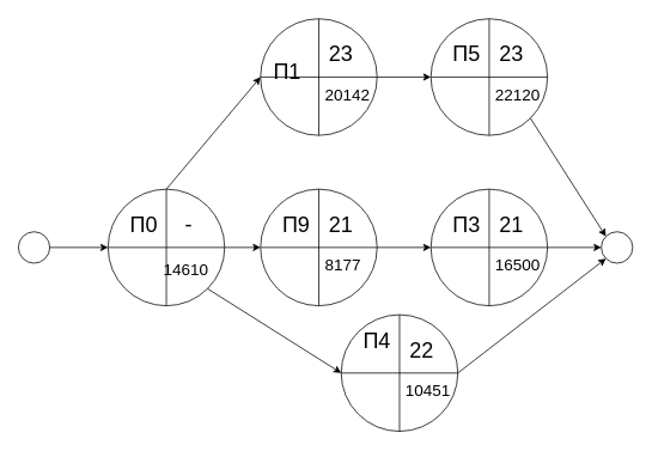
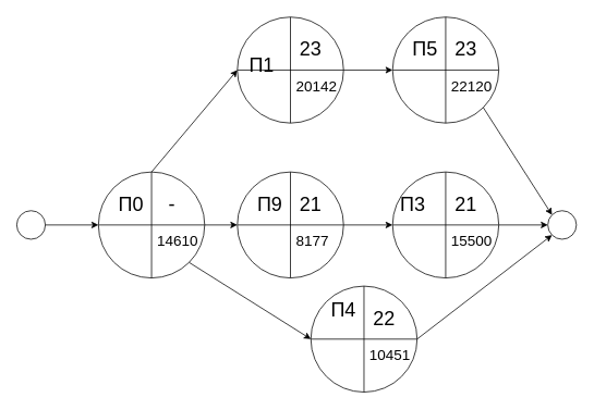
  <mxCell id="0" />
  <mxCell id="1" parent="0" />
  <mxCell id="2" value="" style="endArrow=classic;html=1;rounded=0;exitX=1;exitY=0.5;exitDx=0;exitDy=0;entryX=0;entryY=0.5;entryDx=0;entryDy=0;" edge="1" parent="1"><mxGeometry width="50" height="50" relative="1" as="geometry"><mxPoint x="50" y="275" as="sourcePoint" /><mxPoint x="120" y="275" as="targetPoint" /></mxGeometry></mxCell>
  <mxCell id="3" value="" style="ellipse;whiteSpace=wrap;html=1;aspect=fixed;" vertex="1" parent="1"><mxGeometry x="20" y="257.5" width="35" height="35" as="geometry" /></mxCell>
  <mxCell id="4" value="" style="endArrow=classic;html=1;rounded=0;exitX=1;exitY=0.5;exitDx=0;exitDy=0;entryX=0;entryY=0.5;entryDx=0;entryDy=0;" edge="1" parent="1" source="7" target="19"><mxGeometry width="50" height="50" relative="1" as="geometry"><mxPoint x="230.962" y="229.038" as="sourcePoint" /><mxPoint x="349.038" y="170.962" as="targetPoint" /></mxGeometry></mxCell>
  <mxCell id="5" value="" style="ellipse;whiteSpace=wrap;html=1;aspect=fixed;" vertex="1" parent="1"><mxGeometry x="670" y="257.5" width="35" height="35" as="geometry" /></mxCell>
  <mxCell id="6" value="" style="endArrow=classic;html=1;rounded=0;exitX=1;exitY=0.5;exitDx=0;exitDy=0;entryX=0;entryY=0.5;entryDx=0;entryDy=0;" edge="1" parent="1" source="13" target="5"><mxGeometry width="50" height="50" relative="1" as="geometry"><mxPoint x="460" y="275" as="sourcePoint" /><mxPoint x="360" y="200" as="targetPoint" /></mxGeometry></mxCell>
  <mxCell id="7" value="" style="ellipse;whiteSpace=wrap;html=1;aspect=fixed;" vertex="1" parent="1"><mxGeometry x="120" y="210" width="130" height="130" as="geometry" /></mxCell>
  <mxCell id="8" value="" style="endArrow=none;html=1;rounded=0;exitX=0;exitY=0.5;exitDx=0;exitDy=0;entryX=1;entryY=0.5;entryDx=0;entryDy=0;" edge="1" parent="1" source="7" target="7"><mxGeometry width="50" height="50" relative="1" as="geometry"><mxPoint x="210" y="320" as="sourcePoint" /><mxPoint x="260" y="270" as="targetPoint" /></mxGeometry></mxCell>
  <mxCell id="9" value="" style="endArrow=none;html=1;rounded=0;exitX=0.5;exitY=1;exitDx=0;exitDy=0;entryX=0.5;entryY=0;entryDx=0;entryDy=0;" edge="1" parent="1" source="7" target="7"><mxGeometry width="50" height="50" relative="1" as="geometry"><mxPoint x="210" y="320" as="sourcePoint" /><mxPoint x="185" y="275" as="targetPoint" /></mxGeometry></mxCell>
  <mxCell id="10" value="&lt;span style=&quot;font-size: 24px;&quot;&gt;П0&lt;/span&gt;" style="text;html=1;strokeColor=none;fillColor=none;align=center;verticalAlign=middle;whiteSpace=wrap;rounded=0;" vertex="1" parent="1"><mxGeometry x="140" y="230" width="40" height="40" as="geometry" /></mxCell>
- <mxCell id="11" value="&lt;font style=&quot;font-size: 18px;&quot;&gt;14610&lt;/font&gt;" style="text;html=1;strokeColor=none;fillColor=none;align=left;verticalAlign=middle;whiteSpace=wrap;rounded=0;" vertex="1" parent="1"><mxGeometry x="180" y="285" width="60" height="30" as="geometry" /></mxCell>
+ <mxCell id="11" value="&lt;font style=&quot;font-size: 18px;&quot;&gt;14610&lt;/font&gt;" style="text;html=1;strokeColor=none;fillColor=none;align=left;verticalAlign=middle;whiteSpace=wrap;rounded=0;" vertex="1" parent="1"><mxGeometry x="190" y="280" width="60" height="30" as="geometry" /></mxCell>
  <mxCell id="12" value="&lt;span style=&quot;font-size: 24px;&quot;&gt;-&lt;/span&gt;" style="text;html=1;strokeColor=none;fillColor=none;align=center;verticalAlign=middle;whiteSpace=wrap;rounded=0;" vertex="1" parent="1"><mxGeometry x="190" y="230" width="40" height="40" as="geometry" /></mxCell>
  <mxCell id="13" value="" style="ellipse;whiteSpace=wrap;html=1;aspect=fixed;" vertex="1" parent="1"><mxGeometry x="480" y="210" width="130" height="130" as="geometry" /></mxCell>
  <mxCell id="14" value="" style="endArrow=none;html=1;rounded=0;exitX=0;exitY=0.5;exitDx=0;exitDy=0;entryX=1;entryY=0.5;entryDx=0;entryDy=0;" edge="1" parent="1" source="13" target="13"><mxGeometry width="50" height="50" relative="1" as="geometry"><mxPoint x="570" y="320" as="sourcePoint" /><mxPoint x="620" y="270" as="targetPoint" /></mxGeometry></mxCell>
  <mxCell id="15" value="" style="endArrow=none;html=1;rounded=0;exitX=0.5;exitY=1;exitDx=0;exitDy=0;entryX=0.5;entryY=0;entryDx=0;entryDy=0;" edge="1" parent="1" source="13" target="13"><mxGeometry width="50" height="50" relative="1" as="geometry"><mxPoint x="570" y="320" as="sourcePoint" /><mxPoint x="545" y="275" as="targetPoint" /></mxGeometry></mxCell>
- <mxCell id="16" value="&lt;span style=&quot;font-size: 24px;&quot;&gt;П3&lt;/span&gt;" style="text;html=1;strokeColor=none;fillColor=none;align=center;verticalAlign=middle;whiteSpace=wrap;rounded=0;" vertex="1" parent="1"><mxGeometry x="500" y="230" width="40" height="40" as="geometry" /></mxCell>
- <mxCell id="17" value="&lt;font style=&quot;font-size: 18px;&quot;&gt;16500&lt;/font&gt;" style="text;html=1;strokeColor=none;fillColor=none;align=left;verticalAlign=middle;whiteSpace=wrap;rounded=0;" vertex="1" parent="1"><mxGeometry x="550" y="280" width="60" height="30" as="geometry" /></mxCell>
+ <mxCell id="16" value="&lt;span style=&quot;font-size: 24px;&quot;&gt;П3&lt;/span&gt;" style="text;html=1;strokeColor=none;fillColor=none;align=center;verticalAlign=middle;whiteSpace=wrap;rounded=0;" vertex="1" parent="1"><mxGeometry x="485" y="230" width="40" height="40" as="geometry" /></mxCell>
+ <mxCell id="17" value="&lt;font style=&quot;font-size: 18px;&quot;&gt;15500&lt;/font&gt;" style="text;html=1;strokeColor=none;fillColor=none;align=left;verticalAlign=middle;whiteSpace=wrap;rounded=0;" vertex="1" parent="1"><mxGeometry x="550" y="280" width="60" height="30" as="geometry" /></mxCell>
  <mxCell id="18" value="&lt;span style=&quot;font-size: 24px;&quot;&gt;21&lt;br&gt;&lt;/span&gt;" style="text;html=1;strokeColor=none;fillColor=none;align=center;verticalAlign=middle;whiteSpace=wrap;rounded=0;" vertex="1" parent="1"><mxGeometry x="550" y="230" width="40" height="40" as="geometry" /></mxCell>
  <mxCell id="19" value="" style="ellipse;whiteSpace=wrap;html=1;aspect=fixed;" vertex="1" parent="1"><mxGeometry x="290" y="210" width="130" height="130" as="geometry" /></mxCell>
  <mxCell id="20" value="" style="endArrow=none;html=1;rounded=0;exitX=0;exitY=0.5;exitDx=0;exitDy=0;entryX=1;entryY=0.5;entryDx=0;entryDy=0;" edge="1" parent="1" source="19" target="19"><mxGeometry width="50" height="50" relative="1" as="geometry"><mxPoint x="380" y="320" as="sourcePoint" /><mxPoint x="430" y="270" as="targetPoint" /></mxGeometry></mxCell>
  <mxCell id="21" value="" style="endArrow=none;html=1;rounded=0;exitX=0.5;exitY=1;exitDx=0;exitDy=0;entryX=0.5;entryY=0;entryDx=0;entryDy=0;" edge="1" parent="1" source="19" target="19"><mxGeometry width="50" height="50" relative="1" as="geometry"><mxPoint x="380" y="320" as="sourcePoint" /><mxPoint x="355" y="275" as="targetPoint" /></mxGeometry></mxCell>
  <mxCell id="22" value="&lt;span style=&quot;font-size: 24px;&quot;&gt;П9&lt;/span&gt;" style="text;html=1;strokeColor=none;fillColor=none;align=center;verticalAlign=middle;whiteSpace=wrap;rounded=0;" vertex="1" parent="1"><mxGeometry x="310" y="230" width="40" height="40" as="geometry" /></mxCell>
  <mxCell id="23" value="&lt;font style=&quot;font-size: 18px;&quot;&gt;8177&lt;/font&gt;" style="text;html=1;strokeColor=none;fillColor=none;align=left;verticalAlign=middle;whiteSpace=wrap;rounded=0;" vertex="1" parent="1"><mxGeometry x="360" y="280" width="60" height="30" as="geometry" /></mxCell>
  <mxCell id="24" value="&lt;span style=&quot;font-size: 24px;&quot;&gt;21&lt;/span&gt;" style="text;html=1;strokeColor=none;fillColor=none;align=center;verticalAlign=middle;whiteSpace=wrap;rounded=0;" vertex="1" parent="1"><mxGeometry x="360" y="230" width="40" height="40" as="geometry" /></mxCell>
  <mxCell id="25" value="" style="ellipse;whiteSpace=wrap;html=1;aspect=fixed;" vertex="1" parent="1"><mxGeometry x="290" y="20" width="130" height="130" as="geometry" /></mxCell>
  <mxCell id="26" value="" style="endArrow=none;html=1;rounded=0;exitX=0;exitY=0.5;exitDx=0;exitDy=0;entryX=1;entryY=0.5;entryDx=0;entryDy=0;" edge="1" parent="1" source="25" target="25"><mxGeometry width="50" height="50" relative="1" as="geometry"><mxPoint x="380" y="130" as="sourcePoint" /><mxPoint x="430" y="80" as="targetPoint" /></mxGeometry></mxCell>
  <mxCell id="27" value="" style="endArrow=none;html=1;rounded=0;exitX=0.5;exitY=1;exitDx=0;exitDy=0;entryX=0.5;entryY=0;entryDx=0;entryDy=0;" edge="1" parent="1" source="25" target="25"><mxGeometry width="50" height="50" relative="1" as="geometry"><mxPoint x="380" y="130" as="sourcePoint" /><mxPoint x="355" y="85" as="targetPoint" /></mxGeometry></mxCell>
  <mxCell id="28" value="&lt;span style=&quot;font-size: 24px;&quot;&gt;П1&lt;/span&gt;" style="text;html=1;strokeColor=none;fillColor=none;align=center;verticalAlign=middle;whiteSpace=wrap;rounded=0;" vertex="1" parent="1"><mxGeometry x="300" y="60" width="40" height="40" as="geometry" /></mxCell>
  <mxCell id="29" value="&lt;font style=&quot;font-size: 18px;&quot;&gt;20142&lt;/font&gt;" style="text;html=1;strokeColor=none;fillColor=none;align=left;verticalAlign=middle;whiteSpace=wrap;rounded=0;" vertex="1" parent="1"><mxGeometry x="360" y="90" width="60" height="30" as="geometry" /></mxCell>
  <mxCell id="30" value="&lt;span style=&quot;font-size: 24px;&quot;&gt;23&lt;br&gt;&lt;/span&gt;" style="text;html=1;strokeColor=none;fillColor=none;align=center;verticalAlign=middle;whiteSpace=wrap;rounded=0;" vertex="1" parent="1"><mxGeometry x="360" y="40" width="40" height="40" as="geometry" /></mxCell>
  <mxCell id="31" value="" style="ellipse;whiteSpace=wrap;html=1;aspect=fixed;" vertex="1" parent="1"><mxGeometry x="380" y="350" width="130" height="130" as="geometry" /></mxCell>
  <mxCell id="32" value="" style="endArrow=none;html=1;rounded=0;exitX=0;exitY=0.5;exitDx=0;exitDy=0;entryX=1;entryY=0.5;entryDx=0;entryDy=0;" edge="1" parent="1" source="31" target="31"><mxGeometry width="50" height="50" relative="1" as="geometry"><mxPoint x="470" y="460" as="sourcePoint" /><mxPoint x="520" y="410" as="targetPoint" /></mxGeometry></mxCell>
  <mxCell id="33" value="" style="endArrow=none;html=1;rounded=0;exitX=0.5;exitY=1;exitDx=0;exitDy=0;entryX=0.5;entryY=0;entryDx=0;entryDy=0;" edge="1" parent="1" source="31" target="31"><mxGeometry width="50" height="50" relative="1" as="geometry"><mxPoint x="470" y="460" as="sourcePoint" /><mxPoint x="445" y="415" as="targetPoint" /></mxGeometry></mxCell>
  <mxCell id="34" value="&lt;span style=&quot;font-size: 24px;&quot;&gt;П4&lt;/span&gt;" style="text;html=1;strokeColor=none;fillColor=none;align=center;verticalAlign=middle;whiteSpace=wrap;rounded=0;" vertex="1" parent="1"><mxGeometry x="400" y="360" width="40" height="40" as="geometry" /></mxCell>
  <mxCell id="35" value="&lt;font style=&quot;font-size: 18px;&quot;&gt;10451&lt;/font&gt;" style="text;html=1;strokeColor=none;fillColor=none;align=left;verticalAlign=middle;whiteSpace=wrap;rounded=0;" vertex="1" parent="1"><mxGeometry x="450" y="420" width="60" height="30" as="geometry" /></mxCell>
  <mxCell id="36" value="&lt;span style=&quot;font-size: 24px;&quot;&gt;22&lt;/span&gt;" style="text;html=1;strokeColor=none;fillColor=none;align=center;verticalAlign=middle;whiteSpace=wrap;rounded=0;" vertex="1" parent="1"><mxGeometry x="450" y="370" width="40" height="40" as="geometry" /></mxCell>
  <mxCell id="37" value="" style="ellipse;whiteSpace=wrap;html=1;aspect=fixed;" vertex="1" parent="1"><mxGeometry x="480" y="20" width="130" height="130" as="geometry" /></mxCell>
  <mxCell id="38" value="" style="endArrow=none;html=1;rounded=0;exitX=0;exitY=0.5;exitDx=0;exitDy=0;entryX=1;entryY=0.5;entryDx=0;entryDy=0;" edge="1" parent="1" source="37" target="37"><mxGeometry width="50" height="50" relative="1" as="geometry"><mxPoint x="570" y="130" as="sourcePoint" /><mxPoint x="620" y="80" as="targetPoint" /></mxGeometry></mxCell>
  <mxCell id="39" value="" style="endArrow=none;html=1;rounded=0;exitX=0.5;exitY=1;exitDx=0;exitDy=0;entryX=0.5;entryY=0;entryDx=0;entryDy=0;" edge="1" parent="1" source="37" target="37"><mxGeometry width="50" height="50" relative="1" as="geometry"><mxPoint x="570" y="130" as="sourcePoint" /><mxPoint x="545" y="85" as="targetPoint" /></mxGeometry></mxCell>
  <mxCell id="40" value="&lt;span style=&quot;font-size: 24px;&quot;&gt;П5&lt;/span&gt;" style="text;html=1;strokeColor=none;fillColor=none;align=center;verticalAlign=middle;whiteSpace=wrap;rounded=0;" vertex="1" parent="1"><mxGeometry x="500" y="40" width="40" height="40" as="geometry" /></mxCell>
  <mxCell id="41" value="&lt;font style=&quot;font-size: 18px;&quot;&gt;22120&lt;/font&gt;" style="text;html=1;strokeColor=none;fillColor=none;align=left;verticalAlign=middle;whiteSpace=wrap;rounded=0;" vertex="1" parent="1"><mxGeometry x="550" y="90" width="60" height="30" as="geometry" /></mxCell>
  <mxCell id="42" value="&lt;span style=&quot;font-size: 24px;&quot;&gt;23&lt;/span&gt;" style="text;html=1;strokeColor=none;fillColor=none;align=center;verticalAlign=middle;whiteSpace=wrap;rounded=0;" vertex="1" parent="1"><mxGeometry x="550" y="40" width="40" height="40" as="geometry" /></mxCell>
  <mxCell id="43" value="" style="endArrow=classic;html=1;rounded=0;exitX=1;exitY=0.5;exitDx=0;exitDy=0;entryX=0;entryY=0.5;entryDx=0;entryDy=0;" edge="1" parent="1" source="19" target="13"><mxGeometry width="50" height="50" relative="1" as="geometry"><mxPoint x="440" y="320" as="sourcePoint" /><mxPoint x="490" y="270" as="targetPoint" /></mxGeometry></mxCell>
  <mxCell id="44" value="" style="endArrow=classic;html=1;rounded=0;exitX=1;exitY=1;exitDx=0;exitDy=0;entryX=0;entryY=0.5;entryDx=0;entryDy=0;" edge="1" parent="1" source="7" target="31"><mxGeometry width="50" height="50" relative="1" as="geometry"><mxPoint x="440" y="320" as="sourcePoint" /><mxPoint x="490" y="270" as="targetPoint" /></mxGeometry></mxCell>
  <mxCell id="45" value="" style="endArrow=classic;html=1;rounded=0;entryX=0;entryY=1;entryDx=0;entryDy=0;exitX=1;exitY=0.5;exitDx=0;exitDy=0;" edge="1" parent="1" source="31" target="5"><mxGeometry width="50" height="50" relative="1" as="geometry"><mxPoint x="510" y="410" as="sourcePoint" /><mxPoint x="490" y="270" as="targetPoint" /></mxGeometry></mxCell>
  <mxCell id="46" value="" style="endArrow=classic;html=1;rounded=0;exitX=0.5;exitY=0;exitDx=0;exitDy=0;entryX=0;entryY=0.5;entryDx=0;entryDy=0;" edge="1" parent="1" source="7" target="25"><mxGeometry width="50" height="50" relative="1" as="geometry"><mxPoint x="460" y="190" as="sourcePoint" /><mxPoint x="510" y="140" as="targetPoint" /></mxGeometry></mxCell>
  <mxCell id="47" value="" style="endArrow=classic;html=1;rounded=0;exitX=1;exitY=0.5;exitDx=0;exitDy=0;entryX=0;entryY=0.5;entryDx=0;entryDy=0;" edge="1" parent="1" source="25" target="37"><mxGeometry width="50" height="50" relative="1" as="geometry"><mxPoint x="460" y="190" as="sourcePoint" /><mxPoint x="510" y="140" as="targetPoint" /></mxGeometry></mxCell>
  <mxCell id="48" value="" style="endArrow=classic;html=1;rounded=0;exitX=1;exitY=1;exitDx=0;exitDy=0;entryX=0;entryY=0;entryDx=0;entryDy=0;" edge="1" parent="1" source="37" target="5"><mxGeometry width="50" height="50" relative="1" as="geometry"><mxPoint x="460" y="190" as="sourcePoint" /><mxPoint x="510" y="140" as="targetPoint" /></mxGeometry></mxCell>
